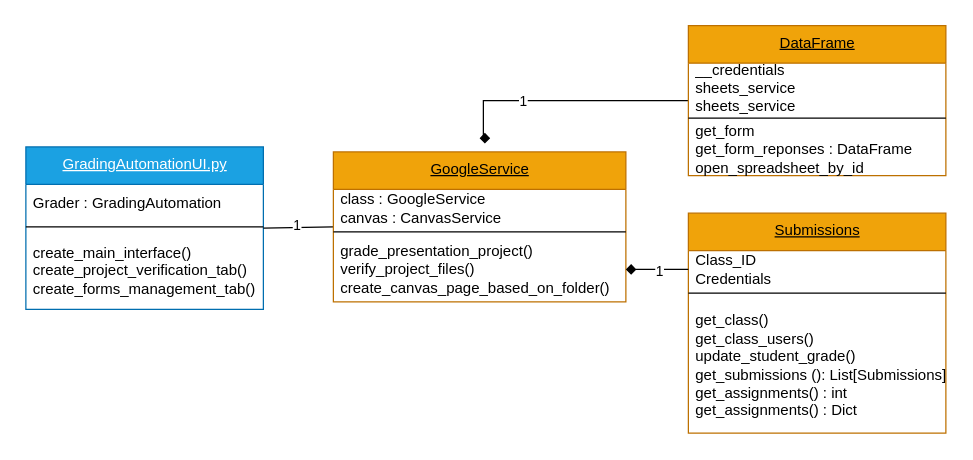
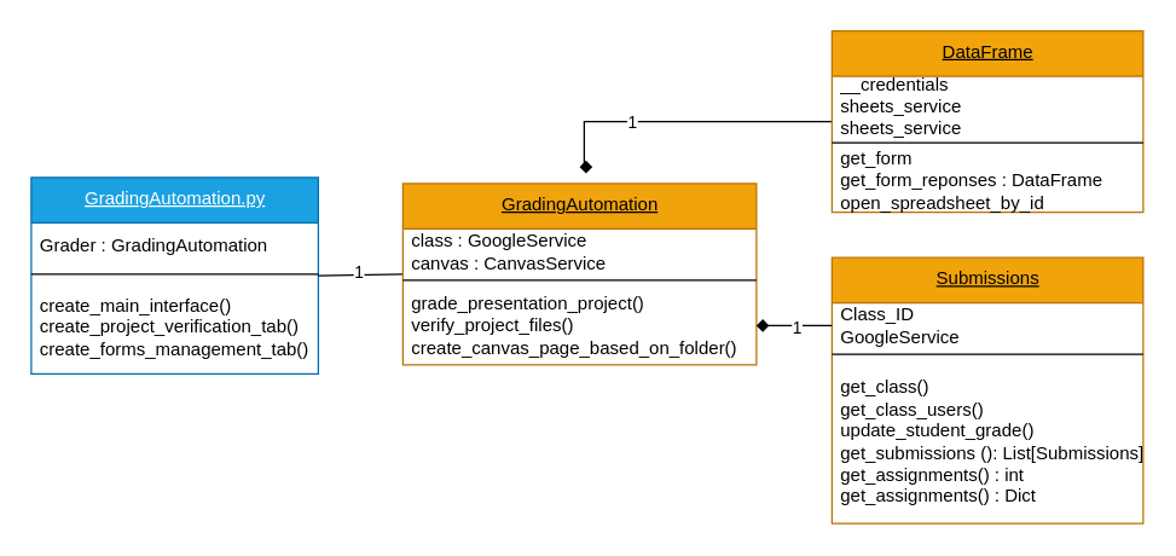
  <mxCell id="0" />
  <mxCell id="1" parent="0" />
- <mxCell id="2" value="GradingAutomationUI.py" style="swimlane;fontStyle=4;align=center;verticalAlign=top;childLayout=stackLayout;horizontal=1;startSize=30;horizontalStack=0;resizeParent=1;resizeParentMax=0;resizeLast=0;collapsible=0;marginBottom=0;html=1;fillColor=#1ba1e2;fontColor=#ffffff;strokeColor=#006EAF;" parent="1" vertex="1"><mxGeometry x="20" y="117" width="190" height="130" as="geometry" /></mxCell>
+ <mxCell id="2" value="GradingAutomation.py" style="swimlane;fontStyle=4;align=center;verticalAlign=top;childLayout=stackLayout;horizontal=1;startSize=30;horizontalStack=0;resizeParent=1;resizeParentMax=0;resizeLast=0;collapsible=0;marginBottom=0;html=1;fillColor=#1ba1e2;fontColor=#ffffff;strokeColor=#006EAF;" parent="1" vertex="1"><mxGeometry x="20" y="117" width="190" height="130" as="geometry" /></mxCell>
  <mxCell id="3" value="Grader : GradingAutomation" style="html=1;strokeColor=none;fillColor=none;align=left;verticalAlign=middle;spacingLeft=4;spacingRight=4;rotatable=0;points=[[0,0.5],[1,0.5]];resizeWidth=1;" parent="2" vertex="1"><mxGeometry y="30" width="190" height="30" as="geometry" /></mxCell>
  <mxCell id="4" value="" style="line;strokeWidth=1;fillColor=none;align=left;verticalAlign=middle;spacingTop=-1;spacingLeft=3;spacingRight=3;rotatable=0;labelPosition=right;points=[];portConstraint=eastwest;" parent="2" vertex="1"><mxGeometry y="60" width="190" height="8" as="geometry" /></mxCell>
  <mxCell id="5" value="create_main_interface()&lt;br&gt;create_project_verification_tab()&lt;br&gt;create_forms_management_tab()" style="html=1;strokeColor=none;fillColor=none;align=left;verticalAlign=middle;spacingLeft=4;spacingRight=4;rotatable=0;points=[[0,0.5],[1,0.5]];resizeWidth=1;" parent="2" vertex="1"><mxGeometry y="68" width="190" height="62" as="geometry" /></mxCell>
  <mxCell id="6" style="edgeStyle=none;html=1;exitX=0;exitY=0.5;exitDx=0;exitDy=0;entryX=1;entryY=0.5;entryDx=0;entryDy=0;endArrow=none;endFill=1;" edge="1" parent="1" source="8" target="2"><mxGeometry relative="1" as="geometry" /></mxCell>
  <mxCell id="7" value="1" style="edgeLabel;html=1;align=center;verticalAlign=middle;resizable=0;points=[];" vertex="1" connectable="0" parent="6"><mxGeometry x="0.043" y="-2" relative="1" as="geometry"><mxPoint as="offset" /></mxGeometry></mxCell>
- <mxCell id="8" value="&lt;span style=&quot;text-align: left;&quot;&gt;GoogleService&lt;/span&gt;" style="swimlane;fontStyle=4;align=center;verticalAlign=top;childLayout=stackLayout;horizontal=1;startSize=30;horizontalStack=0;resizeParent=1;resizeParentMax=0;resizeLast=0;collapsible=0;marginBottom=0;html=1;fillColor=#f0a30a;fontColor=#000000;strokeColor=#BD7000;" parent="1" vertex="1"><mxGeometry x="266" y="121" width="234" height="120" as="geometry" /></mxCell>
+ <mxCell id="8" value="&lt;span style=&quot;text-align: left;&quot;&gt;GradingAutomation&lt;/span&gt;" style="swimlane;fontStyle=4;align=center;verticalAlign=top;childLayout=stackLayout;horizontal=1;startSize=30;horizontalStack=0;resizeParent=1;resizeParentMax=0;resizeLast=0;collapsible=0;marginBottom=0;html=1;fillColor=#f0a30a;fontColor=#000000;strokeColor=#BD7000;" parent="1" vertex="1"><mxGeometry x="266" y="121" width="234" height="120" as="geometry" /></mxCell>
  <mxCell id="9" value="class : GoogleService&lt;br&gt;canvas : CanvasService" style="html=1;strokeColor=none;fillColor=none;align=left;verticalAlign=middle;spacingLeft=4;spacingRight=4;rotatable=0;points=[[0,0.5],[1,0.5]];resizeWidth=1;" parent="8" vertex="1"><mxGeometry y="30" width="234" height="30" as="geometry" /></mxCell>
  <mxCell id="10" value="" style="line;strokeWidth=1;fillColor=none;align=left;verticalAlign=middle;spacingTop=-1;spacingLeft=3;spacingRight=3;rotatable=0;labelPosition=right;points=[];portConstraint=eastwest;" parent="8" vertex="1"><mxGeometry y="60" width="234" height="8" as="geometry" /></mxCell>
  <mxCell id="11" value="grade_presentation_project()&lt;br&gt;verify_project_files()&lt;br&gt;create_canvas_page_based_on_folder()&lt;br&gt;" style="html=1;strokeColor=none;fillColor=none;align=left;verticalAlign=middle;spacingLeft=4;spacingRight=4;rotatable=0;points=[[0,0.5],[1,0.5]];resizeWidth=1;" parent="8" vertex="1"><mxGeometry y="68" width="234" height="52" as="geometry" /></mxCell>
  <mxCell id="12" style="edgeStyle=orthogonalEdgeStyle;rounded=0;html=1;exitX=0;exitY=0.5;exitDx=0;exitDy=0;endArrow=diamond;endFill=1;" parent="1" source="14" edge="1"><mxGeometry relative="1" as="geometry"><mxPoint x="383" y="110" as="targetPoint" /><Array as="points"><mxPoint x="386" y="80" /><mxPoint x="386" y="110" /></Array></mxGeometry></mxCell>
  <mxCell id="13" value="1" style="edgeLabel;html=1;align=center;verticalAlign=middle;resizable=0;points=[];" parent="12" vertex="1" connectable="0"><mxGeometry x="0.609" y="2" relative="1" as="geometry"><mxPoint x="25" y="-2" as="offset" /></mxGeometry></mxCell>
  <mxCell id="14" value="&lt;span style=&quot;text-align: left;&quot;&gt;DataFrame&lt;/span&gt;" style="swimlane;fontStyle=4;align=center;verticalAlign=top;childLayout=stackLayout;horizontal=1;startSize=30;horizontalStack=0;resizeParent=1;resizeParentMax=0;resizeLast=0;collapsible=0;marginBottom=0;html=1;fillColor=#f0a30a;fontColor=#000000;strokeColor=#BD7000;" parent="1" vertex="1"><mxGeometry x="550" y="20" width="206" height="120" as="geometry" /></mxCell>
  <mxCell id="15" value="__credentials&amp;nbsp;&lt;br&gt;sheets_service&lt;br&gt;sheets_service" style="html=1;strokeColor=none;fillColor=none;align=left;verticalAlign=middle;spacingLeft=4;spacingRight=4;rotatable=0;points=[[0,0.5],[1,0.5]];resizeWidth=1;" parent="14" vertex="1"><mxGeometry y="30" width="206" height="40" as="geometry" /></mxCell>
  <mxCell id="16" value="" style="line;strokeWidth=1;fillColor=none;align=left;verticalAlign=middle;spacingTop=-1;spacingLeft=3;spacingRight=3;rotatable=0;labelPosition=right;points=[];portConstraint=eastwest;" parent="14" vertex="1"><mxGeometry y="70" width="206" height="8" as="geometry" /></mxCell>
  <mxCell id="17" value="get_form&lt;br&gt;get_form_reponses : DataFrame&lt;br&gt;open_spreadsheet_by_id" style="html=1;strokeColor=none;fillColor=none;align=left;verticalAlign=middle;spacingLeft=4;spacingRight=4;rotatable=0;points=[[0,0.5],[1,0.5]];resizeWidth=1;" parent="14" vertex="1"><mxGeometry y="78" width="206" height="42" as="geometry" /></mxCell>
  <mxCell id="18" value="&lt;span style=&quot;text-align: left;&quot;&gt;Submissions&lt;/span&gt;" style="swimlane;fontStyle=4;align=center;verticalAlign=top;childLayout=stackLayout;horizontal=1;startSize=30;horizontalStack=0;resizeParent=1;resizeParentMax=0;resizeLast=0;collapsible=0;marginBottom=0;html=1;fillColor=#f0a30a;fontColor=#000000;strokeColor=#BD7000;" parent="1" vertex="1"><mxGeometry x="550" y="170" width="206" height="176" as="geometry" /></mxCell>
- <mxCell id="19" value="Class_ID&lt;br&gt;Credentials" style="html=1;strokeColor=none;fillColor=none;align=left;verticalAlign=middle;spacingLeft=4;spacingRight=4;rotatable=0;points=[[0,0.5],[1,0.5]];resizeWidth=1;" parent="18" vertex="1"><mxGeometry y="30" width="206" height="30" as="geometry" /></mxCell>
+ <mxCell id="19" value="Class_ID&lt;br&gt;GoogleService" style="html=1;strokeColor=none;fillColor=none;align=left;verticalAlign=middle;spacingLeft=4;spacingRight=4;rotatable=0;points=[[0,0.5],[1,0.5]];resizeWidth=1;" parent="18" vertex="1"><mxGeometry y="30" width="206" height="30" as="geometry" /></mxCell>
  <mxCell id="20" value="" style="line;strokeWidth=1;fillColor=none;align=left;verticalAlign=middle;spacingTop=-1;spacingLeft=3;spacingRight=3;rotatable=0;labelPosition=right;points=[];portConstraint=eastwest;" parent="18" vertex="1"><mxGeometry y="60" width="206" height="8" as="geometry" /></mxCell>
  <mxCell id="21" value="get_class()&lt;br&gt;get_class_users()&lt;br&gt;update_student_grade()&lt;br&gt;get_submissions (): List[Submissions]&lt;br&gt;get_assignments() : int&lt;br&gt;get_assignments() : Dict" style="html=1;strokeColor=none;fillColor=none;align=left;verticalAlign=middle;spacingLeft=4;spacingRight=4;rotatable=0;points=[[0,0.5],[1,0.5]];resizeWidth=1;" parent="18" vertex="1"><mxGeometry y="68" width="206" height="108" as="geometry" /></mxCell>
  <mxCell id="22" style="edgeStyle=orthogonalEdgeStyle;rounded=0;html=1;exitX=0;exitY=0.5;exitDx=0;exitDy=0;entryX=1;entryY=0.5;entryDx=0;entryDy=0;endArrow=diamond;endFill=1;" parent="1" source="19" target="11" edge="1"><mxGeometry relative="1" as="geometry" /></mxCell>
  <mxCell id="23" value="1" style="edgeLabel;html=1;align=center;verticalAlign=middle;resizable=0;points=[];" parent="22" vertex="1" connectable="0"><mxGeometry x="0.566" y="-2" relative="1" as="geometry"><mxPoint x="15" y="3" as="offset" /></mxGeometry></mxCell>
